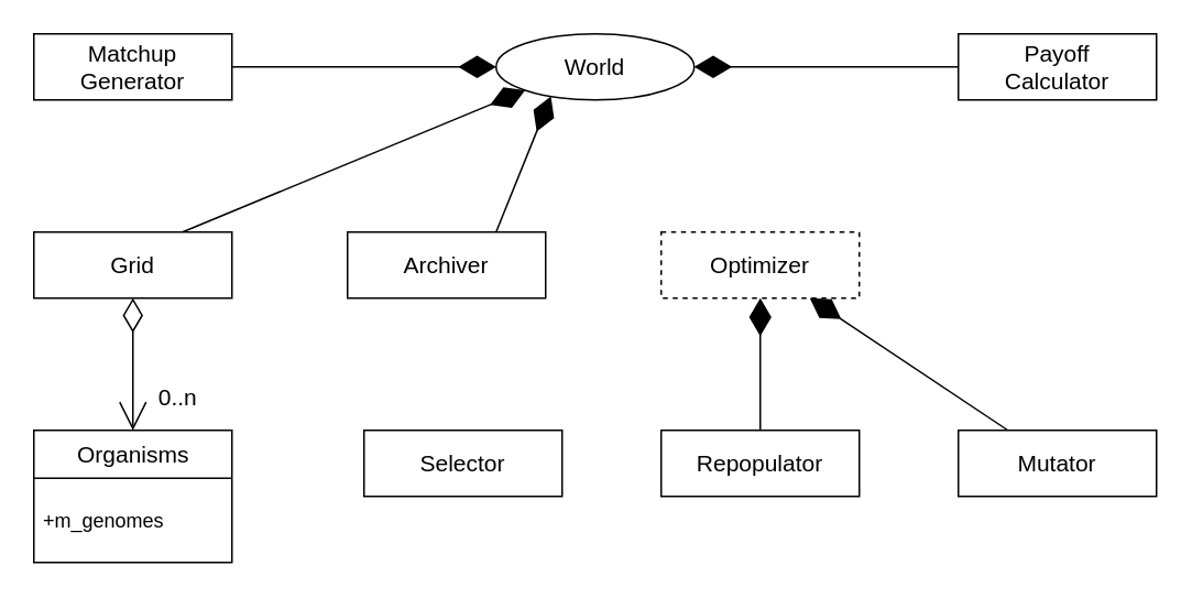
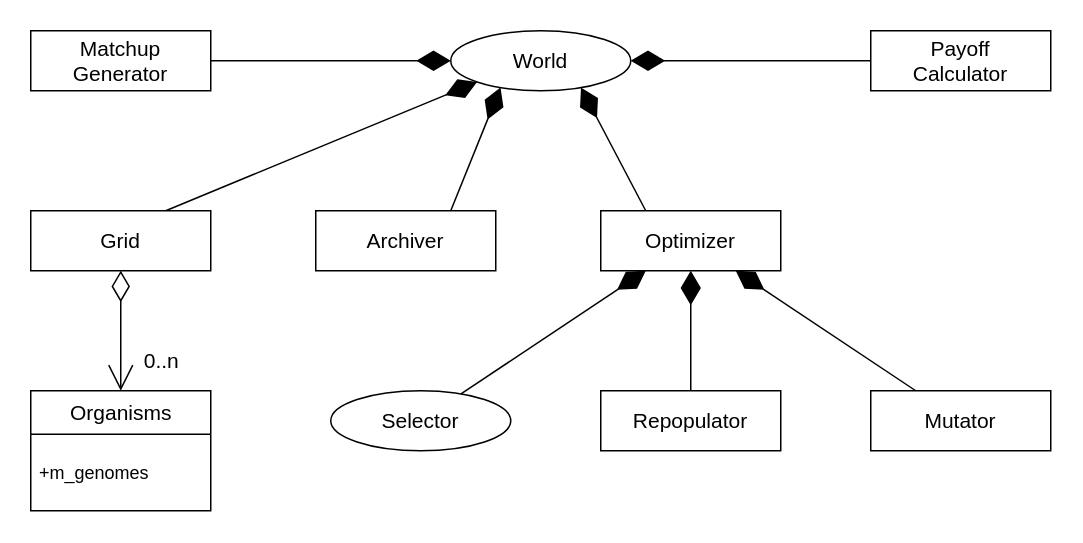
  <mxCell id="0" />
  <mxCell id="1" parent="0" />
  <mxCell id="2" value="&lt;font style=&quot;font-size: 14px&quot;&gt;&lt;span&gt;World&lt;/span&gt;&lt;/font&gt;" style="ellipse;whiteSpace=wrap;html=1;fontStyle=0;" vertex="1" parent="1"><mxGeometry x="300" y="20" width="120" height="40" as="geometry" /></mxCell>
  <mxCell id="3" style="edgeStyle=orthogonalEdgeStyle;rounded=0;orthogonalLoop=1;jettySize=auto;html=1;exitX=1;exitY=0.5;exitDx=0;exitDy=0;entryX=0;entryY=0.5;entryDx=0;entryDy=0;endArrow=diamondThin;endFill=1;endSize=20;startSize=10;strokeWidth=1;" edge="1" parent="1" source="4" target="2"><mxGeometry relative="1" as="geometry" /></mxCell>
  <mxCell id="4" value="&lt;font style=&quot;font-size: 14px&quot;&gt;&lt;span&gt;Matchup&lt;br&gt;Generator&lt;br&gt;&lt;/span&gt;&lt;/font&gt;" style="rounded=0;whiteSpace=wrap;html=1;fontStyle=0" vertex="1" parent="1"><mxGeometry x="20" y="20" width="120" height="40" as="geometry" /></mxCell>
  <mxCell id="5" style="edgeStyle=orthogonalEdgeStyle;rounded=0;orthogonalLoop=1;jettySize=auto;html=1;exitX=0;exitY=0.5;exitDx=0;exitDy=0;entryX=1;entryY=0.5;entryDx=0;entryDy=0;endArrow=diamondThin;endFill=1;startSize=10;endSize=20;strokeWidth=1;" edge="1" parent="1" source="6" target="2"><mxGeometry relative="1" as="geometry" /></mxCell>
  <mxCell id="6" value="&lt;font style=&quot;font-size: 14px&quot;&gt;&lt;span&gt;Payoff&lt;br&gt;Calculator&lt;br&gt;&lt;/span&gt;&lt;/font&gt;" style="rounded=0;whiteSpace=wrap;html=1;fontStyle=0" vertex="1" parent="1"><mxGeometry x="580" y="20" width="120" height="40" as="geometry" /></mxCell>
  <mxCell id="7" style="edgeStyle=none;rounded=0;orthogonalLoop=1;jettySize=auto;html=1;exitX=0.75;exitY=0;exitDx=0;exitDy=0;entryX=0;entryY=1;entryDx=0;entryDy=0;fontSize=14;endArrow=diamondThin;endFill=1;startSize=10;endSize=20;strokeWidth=1;" edge="1" parent="1" source="10" target="2"><mxGeometry relative="1" as="geometry" /></mxCell>
  <mxCell id="8" style="edgeStyle=none;rounded=0;orthogonalLoop=1;jettySize=auto;html=1;exitX=0.5;exitY=1;exitDx=0;exitDy=0;entryX=0.5;entryY=0;entryDx=0;entryDy=0;fontSize=14;endArrow=open;endFill=0;startSize=18;endSize=15;strokeWidth=1;startArrow=diamondThin;startFill=0;targetPerimeterSpacing=15;sourcePerimeterSpacing=15;" edge="1" parent="1" source="10" target="15"><mxGeometry relative="1" as="geometry" /></mxCell>
  <mxCell id="9" value="0..n" style="edgeLabel;html=1;align=center;verticalAlign=middle;resizable=0;points=[];fontSize=14;" vertex="1" connectable="0" parent="8"><mxGeometry x="0.475" y="-1" relative="1" as="geometry"><mxPoint x="27" as="offset" /></mxGeometry></mxCell>
  <mxCell id="10" value="&lt;font style=&quot;font-size: 14px&quot;&gt;&lt;span&gt;Grid&lt;br&gt;&lt;/span&gt;&lt;/font&gt;" style="rounded=0;whiteSpace=wrap;html=1;fontStyle=0" vertex="1" parent="1"><mxGeometry x="20" y="140" width="120" height="40" as="geometry" /></mxCell>
  <mxCell id="11" style="edgeStyle=none;rounded=0;orthogonalLoop=1;jettySize=auto;html=1;exitX=0.75;exitY=0;exitDx=0;exitDy=0;entryX=0.25;entryY=1;entryDx=0;entryDy=0;fontSize=14;endArrow=diamondThin;endFill=1;startSize=10;endSize=20;strokeWidth=1;" edge="1" parent="1" source="12" target="2"><mxGeometry relative="1" as="geometry" /></mxCell>
  <mxCell id="12" value="&lt;font style=&quot;font-size: 14px&quot;&gt;&lt;span&gt;Archiver&lt;br&gt;&lt;/span&gt;&lt;/font&gt;" style="rounded=0;whiteSpace=wrap;html=1;fontStyle=0" vertex="1" parent="1"><mxGeometry x="210" y="140" width="120" height="40" as="geometry" /></mxCell>
- <mxCell id="14" value="&lt;font style=&quot;font-size: 14px&quot;&gt;&lt;span&gt;Optimizer&lt;br&gt;&lt;/span&gt;&lt;/font&gt;" style="rounded=0;whiteSpace=wrap;html=1;fontStyle=0;dashed=1;" vertex="1" parent="1"><mxGeometry x="400" y="140" width="120" height="40" as="geometry" /></mxCell>
+ <mxCell id="13" style="edgeStyle=none;rounded=0;orthogonalLoop=1;jettySize=auto;html=1;exitX=0.25;exitY=0;exitDx=0;exitDy=0;entryX=0.75;entryY=1;entryDx=0;entryDy=0;fontSize=14;endArrow=diamondThin;endFill=1;startSize=10;endSize=20;strokeWidth=1;" edge="1" parent="1" source="14" target="2"><mxGeometry relative="1" as="geometry" /></mxCell>
+ <mxCell id="14" value="&lt;font style=&quot;font-size: 14px&quot;&gt;&lt;span&gt;Optimizer&lt;br&gt;&lt;/span&gt;&lt;/font&gt;" style="rounded=0;whiteSpace=wrap;html=1;fontStyle=0" vertex="1" parent="1"><mxGeometry x="400" y="140" width="120" height="40" as="geometry" /></mxCell>
  <mxCell id="15" value="&lt;span style=&quot;font-weight: normal; font-size: 14px;&quot;&gt;Organisms&lt;/span&gt;" style="swimlane;fontStyle=1;align=center;verticalAlign=middle;childLayout=stackLayout;horizontal=1;startSize=29;horizontalStack=0;resizeParent=1;resizeParentMax=0;resizeLast=0;collapsible=0;marginBottom=0;html=1;fontSize=14;" vertex="1" parent="1"><mxGeometry x="20" y="260" width="120" height="80" as="geometry" /></mxCell>
  <mxCell id="16" value="+m_genomes" style="text;html=1;strokeColor=none;fillColor=none;align=left;verticalAlign=middle;spacingLeft=4;spacingRight=4;overflow=hidden;rotatable=0;points=[[0,0.5],[1,0.5]];portConstraint=eastwest;" vertex="1" parent="15"><mxGeometry y="29" width="120" height="51" as="geometry" /></mxCell>
- <mxCell id="18" value="&lt;font style=&quot;font-size: 14px&quot;&gt;&lt;span&gt;Selector&lt;br&gt;&lt;/span&gt;&lt;/font&gt;" style="rounded=0;whiteSpace=wrap;html=1;fontStyle=0" vertex="1" parent="1"><mxGeometry x="220" y="260" width="120" height="40" as="geometry" /></mxCell>
+ <mxCell id="17" style="edgeStyle=none;rounded=0;orthogonalLoop=1;jettySize=auto;html=1;exitX=0.75;exitY=0;exitDx=0;exitDy=0;entryX=0.25;entryY=1;entryDx=0;entryDy=0;fontSize=14;endArrow=diamondThin;endFill=1;startSize=10;endSize=20;strokeWidth=1;" edge="1" parent="1" source="18" target="14"><mxGeometry relative="1" as="geometry" /></mxCell>
+ <mxCell id="18" value="&lt;font style=&quot;font-size: 14px&quot;&gt;&lt;span&gt;Selector&lt;br&gt;&lt;/span&gt;&lt;/font&gt;" style="ellipse;whiteSpace=wrap;html=1;fontStyle=0;" vertex="1" parent="1"><mxGeometry x="220" y="260" width="120" height="40" as="geometry" /></mxCell>
  <mxCell id="19" style="edgeStyle=none;rounded=0;orthogonalLoop=1;jettySize=auto;html=1;exitX=0.5;exitY=0;exitDx=0;exitDy=0;entryX=0.5;entryY=1;entryDx=0;entryDy=0;fontSize=14;endArrow=diamondThin;endFill=1;startSize=10;endSize=20;strokeWidth=1;" edge="1" parent="1" source="20" target="14"><mxGeometry relative="1" as="geometry" /></mxCell>
  <mxCell id="20" value="&lt;font style=&quot;font-size: 14px&quot;&gt;&lt;span&gt;Repopulator&lt;br&gt;&lt;/span&gt;&lt;/font&gt;" style="rounded=0;whiteSpace=wrap;html=1;fontStyle=0" vertex="1" parent="1"><mxGeometry x="400" y="260" width="120" height="40" as="geometry" /></mxCell>
  <mxCell id="21" style="edgeStyle=none;rounded=0;orthogonalLoop=1;jettySize=auto;html=1;exitX=0.25;exitY=0;exitDx=0;exitDy=0;entryX=0.75;entryY=1;entryDx=0;entryDy=0;fontSize=14;endArrow=diamondThin;endFill=1;startSize=10;endSize=20;strokeWidth=1;" edge="1" parent="1" source="22" target="14"><mxGeometry relative="1" as="geometry" /></mxCell>
  <mxCell id="22" value="&lt;font style=&quot;font-size: 14px&quot;&gt;&lt;span&gt;Mutator&lt;br&gt;&lt;/span&gt;&lt;/font&gt;" style="rounded=0;whiteSpace=wrap;html=1;fontStyle=0" vertex="1" parent="1"><mxGeometry x="580" y="260" width="120" height="40" as="geometry" /></mxCell>
